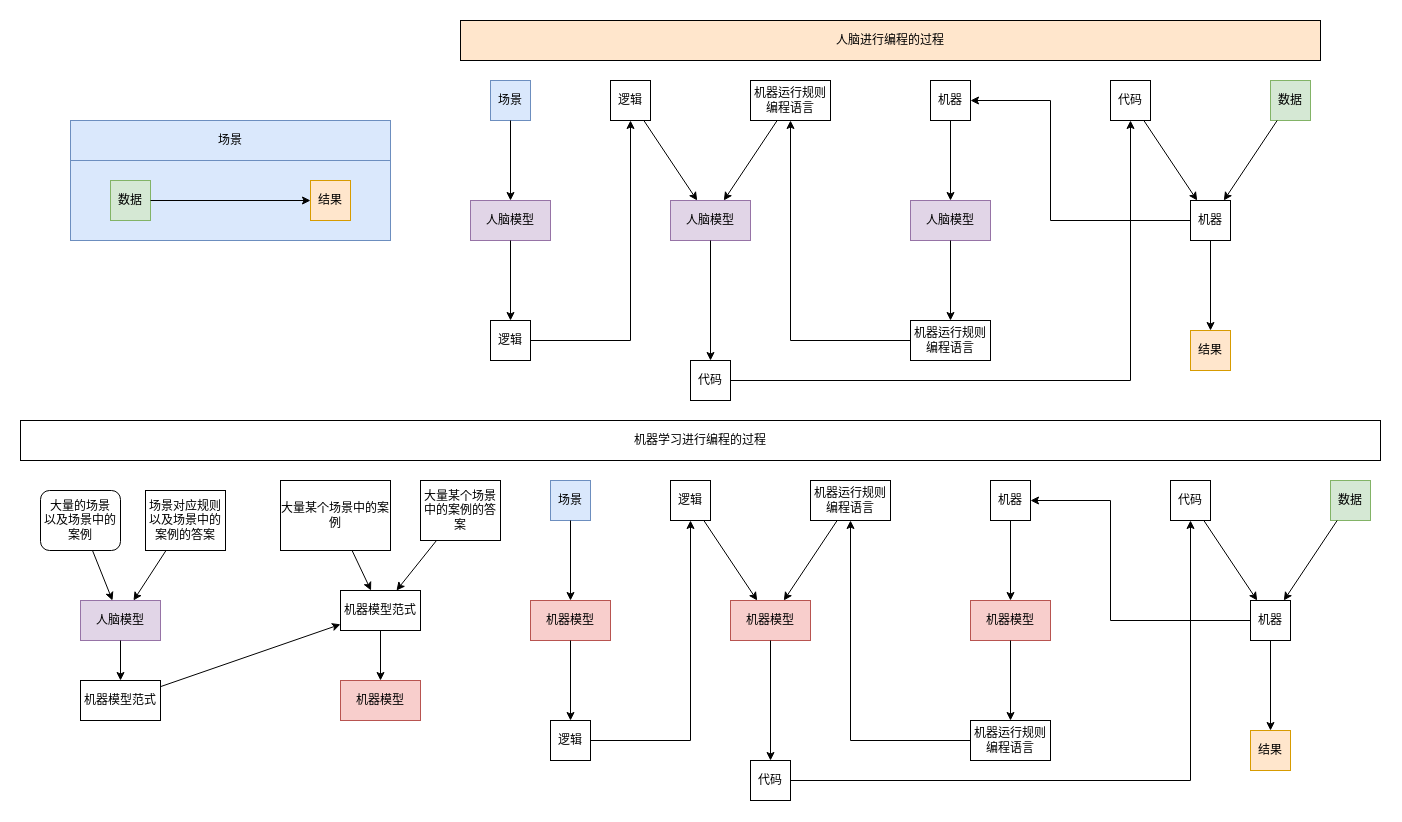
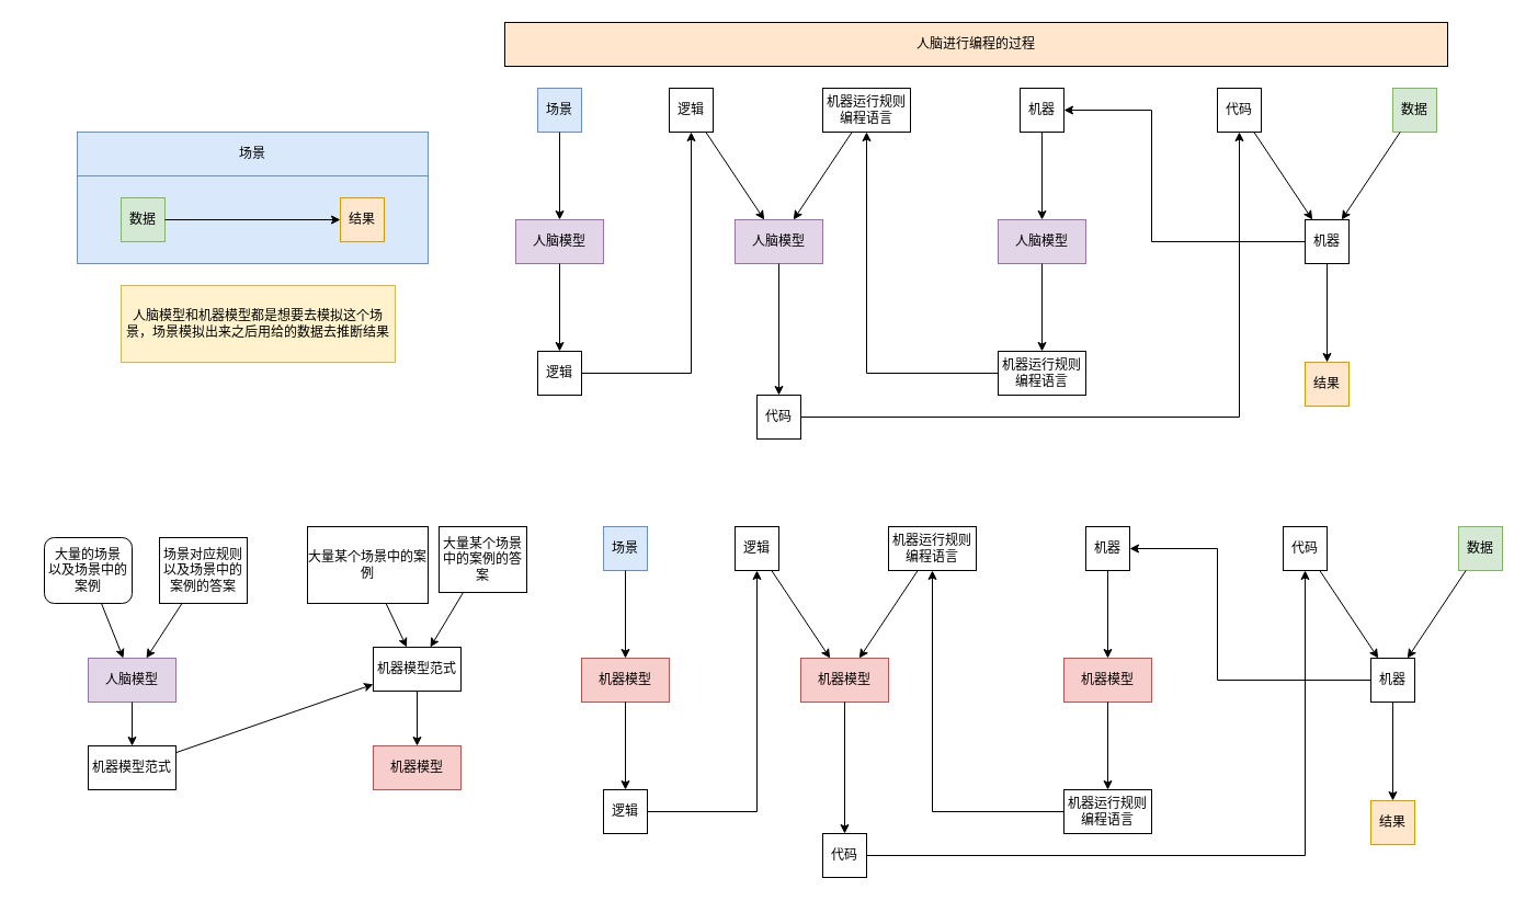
  <mxCell id="0" />
  <mxCell id="1" parent="0" />
  <mxCell id="2" value="" style="rounded=0;whiteSpace=wrap;html=1;fillColor=#dae8fc;strokeColor=#6c8ebf;" vertex="1" parent="1"><mxGeometry x="70" y="160" width="320" height="80" as="geometry" /></mxCell>
  <mxCell id="3" value="人脑模型" style="rounded=0;whiteSpace=wrap;html=1;fillColor=#e1d5e7;strokeColor=#9673a6;" vertex="1" parent="1"><mxGeometry x="470" y="200" width="80" height="40" as="geometry" /></mxCell>
  <mxCell id="4" value="场景" style="rounded=0;whiteSpace=wrap;html=1;fillColor=#dae8fc;strokeColor=#6c8ebf;" vertex="1" parent="1"><mxGeometry x="490" y="80" width="40" height="40" as="geometry" /></mxCell>
  <mxCell id="5" value="逻辑" style="rounded=0;whiteSpace=wrap;html=1;" vertex="1" parent="1"><mxGeometry x="490" y="320" width="40" height="40" as="geometry" /></mxCell>
  <mxCell id="6" value="人脑模型" style="rounded=0;whiteSpace=wrap;html=1;fillColor=#e1d5e7;strokeColor=#9673a6;" vertex="1" parent="1"><mxGeometry x="670" y="200" width="80" height="40" as="geometry" /></mxCell>
  <mxCell id="7" value="逻辑" style="rounded=0;whiteSpace=wrap;html=1;" vertex="1" parent="1"><mxGeometry x="610" y="80" width="40" height="40" as="geometry" /></mxCell>
  <mxCell id="8" value="代码" style="rounded=0;whiteSpace=wrap;html=1;" vertex="1" parent="1"><mxGeometry x="690" y="360" width="40" height="40" as="geometry" /></mxCell>
  <mxCell id="9" value="代码" style="rounded=0;whiteSpace=wrap;html=1;" vertex="1" parent="1"><mxGeometry x="1110" y="80" width="40" height="40" as="geometry" /></mxCell>
  <mxCell id="10" value="数据" style="rounded=0;whiteSpace=wrap;html=1;fillColor=#d5e8d4;strokeColor=#82b366;" vertex="1" parent="1"><mxGeometry x="1270" y="80" width="40" height="40" as="geometry" /></mxCell>
  <mxCell id="11" value="机器" style="rounded=0;whiteSpace=wrap;html=1;" vertex="1" parent="1"><mxGeometry x="930" y="80" width="40" height="40" as="geometry" /></mxCell>
  <mxCell id="12" value="结果" style="rounded=0;whiteSpace=wrap;html=1;fillColor=#ffe6cc;strokeColor=#d79b00;" vertex="1" parent="1"><mxGeometry x="1190" y="330" width="40" height="40" as="geometry" /></mxCell>
  <mxCell id="13" value="机器运行规则&lt;br&gt;编程语言" style="rounded=0;whiteSpace=wrap;html=1;" vertex="1" parent="1"><mxGeometry x="750" y="80" width="80" height="40" as="geometry" /></mxCell>
  <mxCell id="14" value="人脑模型" style="rounded=0;whiteSpace=wrap;html=1;fillColor=#e1d5e7;strokeColor=#9673a6;" vertex="1" parent="1"><mxGeometry x="910" y="200" width="80" height="40" as="geometry" /></mxCell>
  <mxCell id="15" value="机器" style="rounded=0;whiteSpace=wrap;html=1;" vertex="1" parent="1"><mxGeometry x="1190" y="200" width="40" height="40" as="geometry" /></mxCell>
  <mxCell id="16" value="机器运行规则&lt;br&gt;编程语言" style="rounded=0;whiteSpace=wrap;html=1;" vertex="1" parent="1"><mxGeometry x="910" y="320" width="80" height="40" as="geometry" /></mxCell>
  <mxCell id="17" value="" style="endArrow=classic;html=1;rounded=0;" edge="1" parent="1" source="4" target="3"><mxGeometry width="50" height="50" relative="1" as="geometry"><mxPoint x="880" y="270" as="sourcePoint" /><mxPoint x="930" y="220" as="targetPoint" /></mxGeometry></mxCell>
  <mxCell id="18" value="" style="endArrow=classic;html=1;rounded=0;" edge="1" parent="1" source="3" target="5"><mxGeometry width="50" height="50" relative="1" as="geometry"><mxPoint x="573" y="190" as="sourcePoint" /><mxPoint x="577" y="230" as="targetPoint" /></mxGeometry></mxCell>
  <mxCell id="19" value="" style="endArrow=classic;html=1;rounded=0;" edge="1" parent="1" source="6" target="8"><mxGeometry width="50" height="50" relative="1" as="geometry"><mxPoint x="500" y="290" as="sourcePoint" /><mxPoint x="500" y="330" as="targetPoint" /></mxGeometry></mxCell>
  <mxCell id="20" value="" style="endArrow=classic;html=1;rounded=0;" edge="1" parent="1" source="7" target="6"><mxGeometry width="50" height="50" relative="1" as="geometry"><mxPoint x="770" y="290" as="sourcePoint" /><mxPoint x="770" y="325" as="targetPoint" /></mxGeometry></mxCell>
  <mxCell id="21" value="" style="endArrow=classic;html=1;rounded=0;" edge="1" parent="1" source="13" target="6"><mxGeometry width="50" height="50" relative="1" as="geometry"><mxPoint x="721" y="190" as="sourcePoint" /><mxPoint x="760" y="230" as="targetPoint" /></mxGeometry></mxCell>
  <mxCell id="22" value="" style="endArrow=classic;html=1;rounded=0;" edge="1" parent="1" source="11" target="14"><mxGeometry width="50" height="50" relative="1" as="geometry"><mxPoint x="786" y="190" as="sourcePoint" /><mxPoint x="754" y="230" as="targetPoint" /></mxGeometry></mxCell>
  <mxCell id="23" value="" style="endArrow=classic;html=1;rounded=0;" edge="1" parent="1" source="14" target="16"><mxGeometry width="50" height="50" relative="1" as="geometry"><mxPoint x="1000" y="190" as="sourcePoint" /><mxPoint x="1000" y="240" as="targetPoint" /></mxGeometry></mxCell>
  <mxCell id="24" value="" style="endArrow=classic;html=1;rounded=0;" edge="1" parent="1" source="15" target="11"><mxGeometry width="50" height="50" relative="1" as="geometry"><mxPoint x="1000" y="300" as="sourcePoint" /><mxPoint x="1000" y="330" as="targetPoint" /><Array as="points"><mxPoint x="1050" y="220" /><mxPoint x="1050" y="100" /></Array></mxGeometry></mxCell>
  <mxCell id="25" value="" style="endArrow=classic;html=1;rounded=0;" edge="1" parent="1" source="15" target="12"><mxGeometry width="50" height="50" relative="1" as="geometry"><mxPoint x="1140" y="237.5" as="sourcePoint" /><mxPoint x="1020" y="192.5" as="targetPoint" /></mxGeometry></mxCell>
  <mxCell id="26" value="" style="endArrow=classic;html=1;rounded=0;" edge="1" parent="1" source="10" target="15"><mxGeometry width="50" height="50" relative="1" as="geometry"><mxPoint x="1206" y="290" as="sourcePoint" /><mxPoint x="1214" y="330" as="targetPoint" /></mxGeometry></mxCell>
  <mxCell id="27" value="" style="endArrow=classic;html=1;rounded=0;" edge="1" parent="1" source="9" target="15"><mxGeometry width="50" height="50" relative="1" as="geometry"><mxPoint x="1263" y="190" as="sourcePoint" /><mxPoint x="1227" y="230" as="targetPoint" /></mxGeometry></mxCell>
  <mxCell id="28" value="" style="endArrow=classic;html=1;rounded=0;" edge="1" parent="1" source="5" target="7"><mxGeometry width="50" height="50" relative="1" as="geometry"><mxPoint x="1245" y="180" as="sourcePoint" /><mxPoint x="1265" y="220" as="targetPoint" /><Array as="points"><mxPoint x="630" y="340" /></Array></mxGeometry></mxCell>
  <mxCell id="29" value="" style="endArrow=classic;html=1;rounded=0;" edge="1" parent="1" source="16" target="13"><mxGeometry width="50" height="50" relative="1" as="geometry"><mxPoint x="530" y="330" as="sourcePoint" /><mxPoint x="670" y="190" as="targetPoint" /><Array as="points"><mxPoint x="790" y="340" /></Array></mxGeometry></mxCell>
  <mxCell id="30" value="场景" style="rounded=0;whiteSpace=wrap;html=1;fillColor=#dae8fc;strokeColor=#6c8ebf;" vertex="1" parent="1"><mxGeometry x="70" y="120" width="320" height="40" as="geometry" /></mxCell>
  <mxCell id="31" value="数据" style="rounded=0;whiteSpace=wrap;html=1;fillColor=#d5e8d4;strokeColor=#82b366;" vertex="1" parent="1"><mxGeometry x="110" y="180" width="40" height="40" as="geometry" /></mxCell>
  <mxCell id="32" value="结果" style="rounded=0;whiteSpace=wrap;html=1;fillColor=#ffe6cc;strokeColor=#d79b00;" vertex="1" parent="1"><mxGeometry x="310" y="180" width="40" height="40" as="geometry" /></mxCell>
  <mxCell id="33" value="" style="endArrow=classic;html=1;rounded=0;startArrow=none;" edge="1" parent="1" source="31" target="32"><mxGeometry width="50" height="50" relative="1" as="geometry"><mxPoint x="220" y="230" as="sourcePoint" /><mxPoint x="290" y="370" as="targetPoint" /></mxGeometry></mxCell>
  <mxCell id="34" value="" style="endArrow=classic;html=1;rounded=0;" edge="1" parent="1" source="8" target="9"><mxGeometry width="50" height="50" relative="1" as="geometry"><mxPoint x="1233.333" y="150" as="sourcePoint" /><mxPoint x="1286.667" y="230" as="targetPoint" /><Array as="points"><mxPoint x="1130" y="380" /></Array></mxGeometry></mxCell>
- <mxCell id="35" value="机器学习进行编程的过程" style="rounded=0;whiteSpace=wrap;html=1;" vertex="1" parent="1"><mxGeometry x="20" y="420" width="1360" height="40" as="geometry" /></mxCell>
  <mxCell id="36" value="机器模型" style="rounded=0;whiteSpace=wrap;html=1;fillColor=#f8cecc;strokeColor=#b85450;" vertex="1" parent="1"><mxGeometry x="530" y="600" width="80" height="40" as="geometry" /></mxCell>
  <mxCell id="37" value="场景" style="rounded=0;whiteSpace=wrap;html=1;fillColor=#dae8fc;strokeColor=#6c8ebf;" vertex="1" parent="1"><mxGeometry x="550" y="480" width="40" height="40" as="geometry" /></mxCell>
  <mxCell id="38" value="逻辑" style="rounded=0;whiteSpace=wrap;html=1;" vertex="1" parent="1"><mxGeometry x="550" y="720" width="40" height="40" as="geometry" /></mxCell>
  <mxCell id="39" value="机器模型" style="rounded=0;whiteSpace=wrap;html=1;fillColor=#f8cecc;strokeColor=#b85450;" vertex="1" parent="1"><mxGeometry x="730" y="600" width="80" height="40" as="geometry" /></mxCell>
  <mxCell id="40" value="逻辑" style="rounded=0;whiteSpace=wrap;html=1;" vertex="1" parent="1"><mxGeometry x="670" y="480" width="40" height="40" as="geometry" /></mxCell>
  <mxCell id="41" value="代码" style="rounded=0;whiteSpace=wrap;html=1;" vertex="1" parent="1"><mxGeometry x="750" y="760" width="40" height="40" as="geometry" /></mxCell>
  <mxCell id="42" value="代码" style="rounded=0;whiteSpace=wrap;html=1;" vertex="1" parent="1"><mxGeometry x="1170" y="480" width="40" height="40" as="geometry" /></mxCell>
  <mxCell id="43" value="数据" style="rounded=0;whiteSpace=wrap;html=1;fillColor=#d5e8d4;strokeColor=#82b366;" vertex="1" parent="1"><mxGeometry x="1330" y="480" width="40" height="40" as="geometry" /></mxCell>
  <mxCell id="44" value="机器" style="rounded=0;whiteSpace=wrap;html=1;" vertex="1" parent="1"><mxGeometry x="990" y="480" width="40" height="40" as="geometry" /></mxCell>
  <mxCell id="45" value="结果" style="rounded=0;whiteSpace=wrap;html=1;fillColor=#ffe6cc;strokeColor=#d79b00;" vertex="1" parent="1"><mxGeometry x="1250" y="730" width="40" height="40" as="geometry" /></mxCell>
  <mxCell id="46" value="机器运行规则&lt;br&gt;编程语言" style="rounded=0;whiteSpace=wrap;html=1;" vertex="1" parent="1"><mxGeometry x="810" y="480" width="80" height="40" as="geometry" /></mxCell>
  <mxCell id="47" value="机器模型" style="rounded=0;whiteSpace=wrap;html=1;fillColor=#f8cecc;strokeColor=#b85450;" vertex="1" parent="1"><mxGeometry x="970" y="600" width="80" height="40" as="geometry" /></mxCell>
  <mxCell id="48" value="机器" style="rounded=0;whiteSpace=wrap;html=1;" vertex="1" parent="1"><mxGeometry x="1250" y="600" width="40" height="40" as="geometry" /></mxCell>
  <mxCell id="49" value="机器运行规则&lt;br&gt;编程语言" style="rounded=0;whiteSpace=wrap;html=1;" vertex="1" parent="1"><mxGeometry x="970" y="720" width="80" height="40" as="geometry" /></mxCell>
  <mxCell id="50" value="" style="endArrow=classic;html=1;rounded=0;" edge="1" parent="1" source="37" target="36"><mxGeometry width="50" height="50" relative="1" as="geometry"><mxPoint x="940" y="670" as="sourcePoint" /><mxPoint x="990" y="620" as="targetPoint" /></mxGeometry></mxCell>
  <mxCell id="51" value="" style="endArrow=classic;html=1;rounded=0;" edge="1" parent="1" source="36" target="38"><mxGeometry width="50" height="50" relative="1" as="geometry"><mxPoint x="633" y="590" as="sourcePoint" /><mxPoint x="637" y="630" as="targetPoint" /></mxGeometry></mxCell>
  <mxCell id="52" value="" style="endArrow=classic;html=1;rounded=0;" edge="1" parent="1" source="39" target="41"><mxGeometry width="50" height="50" relative="1" as="geometry"><mxPoint x="560" y="690" as="sourcePoint" /><mxPoint x="560" y="730" as="targetPoint" /></mxGeometry></mxCell>
  <mxCell id="53" value="" style="endArrow=classic;html=1;rounded=0;" edge="1" parent="1" source="40" target="39"><mxGeometry width="50" height="50" relative="1" as="geometry"><mxPoint x="830" y="690" as="sourcePoint" /><mxPoint x="830" y="725" as="targetPoint" /></mxGeometry></mxCell>
  <mxCell id="54" value="" style="endArrow=classic;html=1;rounded=0;" edge="1" parent="1" source="46" target="39"><mxGeometry width="50" height="50" relative="1" as="geometry"><mxPoint x="781" y="590" as="sourcePoint" /><mxPoint x="820" y="630" as="targetPoint" /></mxGeometry></mxCell>
  <mxCell id="55" value="" style="endArrow=classic;html=1;rounded=0;" edge="1" parent="1" source="44" target="47"><mxGeometry width="50" height="50" relative="1" as="geometry"><mxPoint x="846" y="590" as="sourcePoint" /><mxPoint x="814" y="630" as="targetPoint" /></mxGeometry></mxCell>
  <mxCell id="56" value="" style="endArrow=classic;html=1;rounded=0;" edge="1" parent="1" source="47" target="49"><mxGeometry width="50" height="50" relative="1" as="geometry"><mxPoint x="1060" y="590" as="sourcePoint" /><mxPoint x="1060" y="640" as="targetPoint" /></mxGeometry></mxCell>
  <mxCell id="57" value="" style="endArrow=classic;html=1;rounded=0;" edge="1" parent="1" source="48" target="44"><mxGeometry width="50" height="50" relative="1" as="geometry"><mxPoint x="1060" y="700" as="sourcePoint" /><mxPoint x="1060" y="730" as="targetPoint" /><Array as="points"><mxPoint x="1110" y="620" /><mxPoint x="1110" y="500" /></Array></mxGeometry></mxCell>
  <mxCell id="58" value="" style="endArrow=classic;html=1;rounded=0;" edge="1" parent="1" source="48" target="45"><mxGeometry width="50" height="50" relative="1" as="geometry"><mxPoint x="1200" y="637.5" as="sourcePoint" /><mxPoint x="1080" y="592.5" as="targetPoint" /></mxGeometry></mxCell>
  <mxCell id="59" value="" style="endArrow=classic;html=1;rounded=0;" edge="1" parent="1" source="43" target="48"><mxGeometry width="50" height="50" relative="1" as="geometry"><mxPoint x="1266" y="690" as="sourcePoint" /><mxPoint x="1274" y="730" as="targetPoint" /></mxGeometry></mxCell>
  <mxCell id="60" value="" style="endArrow=classic;html=1;rounded=0;" edge="1" parent="1" source="42" target="48"><mxGeometry width="50" height="50" relative="1" as="geometry"><mxPoint x="1323" y="590" as="sourcePoint" /><mxPoint x="1287" y="630" as="targetPoint" /></mxGeometry></mxCell>
  <mxCell id="61" value="" style="endArrow=classic;html=1;rounded=0;" edge="1" parent="1" source="38" target="40"><mxGeometry width="50" height="50" relative="1" as="geometry"><mxPoint x="1305" y="580" as="sourcePoint" /><mxPoint x="1325" y="620" as="targetPoint" /><Array as="points"><mxPoint x="690" y="740" /></Array></mxGeometry></mxCell>
  <mxCell id="62" value="" style="endArrow=classic;html=1;rounded=0;" edge="1" parent="1" source="49" target="46"><mxGeometry width="50" height="50" relative="1" as="geometry"><mxPoint x="590" y="730" as="sourcePoint" /><mxPoint x="730" y="590" as="targetPoint" /><Array as="points"><mxPoint x="850" y="740" /></Array></mxGeometry></mxCell>
  <mxCell id="63" value="" style="endArrow=classic;html=1;rounded=0;" edge="1" parent="1" source="41" target="42"><mxGeometry width="50" height="50" relative="1" as="geometry"><mxPoint x="1293.333" y="550" as="sourcePoint" /><mxPoint x="1346.667" y="630" as="targetPoint" /><Array as="points"><mxPoint x="1190" y="780" /></Array></mxGeometry></mxCell>
  <mxCell id="64" value="机器模型" style="rounded=0;whiteSpace=wrap;html=1;fillColor=#f8cecc;strokeColor=#b85450;" vertex="1" parent="1"><mxGeometry x="340" y="680" width="80" height="40" as="geometry" /></mxCell>
  <mxCell id="65" value="人脑模型" style="rounded=0;whiteSpace=wrap;html=1;fillColor=#e1d5e7;strokeColor=#9673a6;" vertex="1" parent="1"><mxGeometry x="80" y="600" width="80" height="40" as="geometry" /></mxCell>
  <mxCell id="66" value="大量的场景&lt;br&gt;以及场景中的案例" style="whiteSpace=wrap;html=1;rounded=1;" vertex="1" parent="1"><mxGeometry x="40" y="490" width="80" height="60" as="geometry" /></mxCell>
  <mxCell id="67" value="场景对应规则&lt;br&gt;以及场景中的案例的答案" style="rounded=0;whiteSpace=wrap;html=1;" vertex="1" parent="1"><mxGeometry x="145" y="490" width="80" height="60" as="geometry" /></mxCell>
  <mxCell id="68" value="机器模型范式" style="rounded=0;whiteSpace=wrap;html=1;" vertex="1" parent="1"><mxGeometry x="80" y="680" width="80" height="40" as="geometry" /></mxCell>
  <mxCell id="69" value="大量某个场景中的案例" style="rounded=0;whiteSpace=wrap;html=1;" vertex="1" parent="1"><mxGeometry x="280" y="480" width="110" height="70" as="geometry" /></mxCell>
- <mxCell id="70" value="大量某个场景&lt;br&gt;中的案例的答案" style="rounded=0;whiteSpace=wrap;html=1;" vertex="1" parent="1"><mxGeometry x="420" y="480" width="80" height="60" as="geometry" /></mxCell>
+ <mxCell id="70" value="大量某个场景&lt;br&gt;中的案例的答案" style="rounded=0;whiteSpace=wrap;html=1;" vertex="1" parent="1"><mxGeometry x="400" y="480" width="80" height="60" as="geometry" /></mxCell>
  <mxCell id="71" value="机器模型范式" style="rounded=0;whiteSpace=wrap;html=1;" vertex="1" parent="1"><mxGeometry x="340" y="590" width="80" height="40" as="geometry" /></mxCell>
  <mxCell id="72" value="" style="endArrow=classic;html=1;rounded=0;" edge="1" parent="1" source="66" target="65"><mxGeometry width="50" height="50" relative="1" as="geometry"><mxPoint x="380" y="510" as="sourcePoint" /><mxPoint x="430" y="460" as="targetPoint" /></mxGeometry></mxCell>
  <mxCell id="73" value="" style="endArrow=classic;html=1;rounded=0;" edge="1" parent="1" source="67" target="65"><mxGeometry width="50" height="50" relative="1" as="geometry"><mxPoint x="102" y="560" as="sourcePoint" /><mxPoint x="122" y="610" as="targetPoint" /></mxGeometry></mxCell>
  <mxCell id="74" value="" style="endArrow=classic;html=1;rounded=0;" edge="1" parent="1" source="65" target="68"><mxGeometry width="50" height="50" relative="1" as="geometry"><mxPoint x="165" y="560" as="sourcePoint" /><mxPoint x="140" y="610" as="targetPoint" /></mxGeometry></mxCell>
  <mxCell id="75" value="" style="endArrow=classic;html=1;rounded=0;" edge="1" parent="1" source="68" target="71"><mxGeometry width="50" height="50" relative="1" as="geometry"><mxPoint x="130" y="650" as="sourcePoint" /><mxPoint x="130" y="690" as="targetPoint" /></mxGeometry></mxCell>
  <mxCell id="76" value="" style="endArrow=classic;html=1;rounded=0;" edge="1" parent="1" source="70" target="71"><mxGeometry width="50" height="50" relative="1" as="geometry"><mxPoint x="140" y="670.345" as="sourcePoint" /><mxPoint x="350" y="619.655" as="targetPoint" /></mxGeometry></mxCell>
  <mxCell id="77" value="" style="endArrow=classic;html=1;rounded=0;" edge="1" parent="1" source="69" target="71"><mxGeometry width="50" height="50" relative="1" as="geometry"><mxPoint x="435" y="550" as="sourcePoint" /><mxPoint x="405" y="590" as="targetPoint" /></mxGeometry></mxCell>
  <mxCell id="78" value="" style="endArrow=classic;html=1;rounded=0;" edge="1" parent="1" source="71" target="64"><mxGeometry width="50" height="50" relative="1" as="geometry"><mxPoint x="345" y="550" as="sourcePoint" /><mxPoint x="375" y="590" as="targetPoint" /></mxGeometry></mxCell>
  <mxCell id="79" value="人脑进行编程的过程" style="rounded=0;whiteSpace=wrap;html=1;fillColor=#ffe6cc;" vertex="1" parent="1"><mxGeometry x="460" y="20" width="860" height="40" as="geometry" /></mxCell>
+ <mxCell id="80" value="人脑模型和机器模型都是想要去模拟这个场景，场景模拟出来之后用给的数据去推断结果" style="rounded=0;whiteSpace=wrap;html=1;fillColor=#fff2cc;strokeColor=#d6b656;" vertex="1" parent="1"><mxGeometry x="110" y="260" width="250" height="70" as="geometry" /></mxCell>
